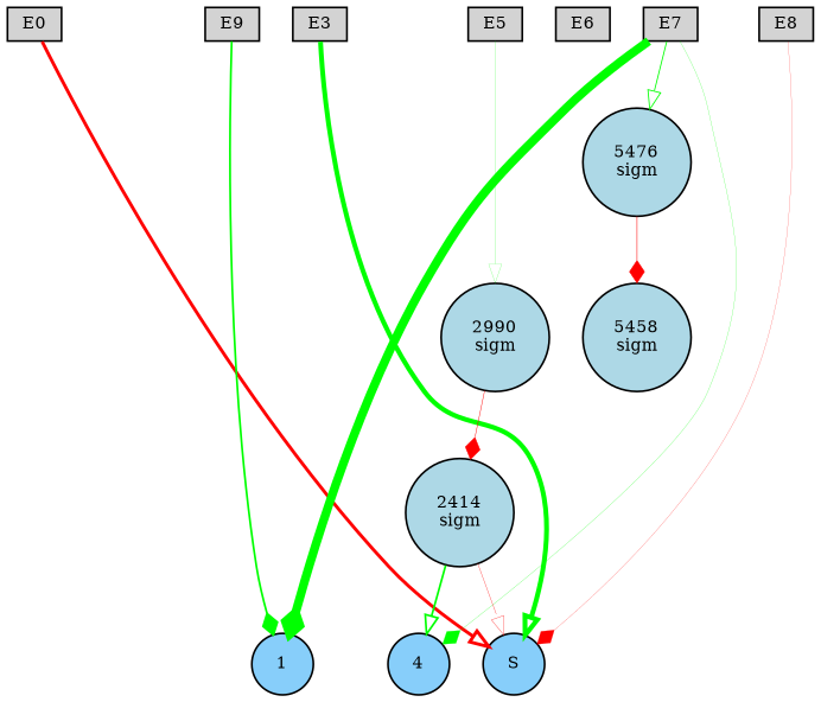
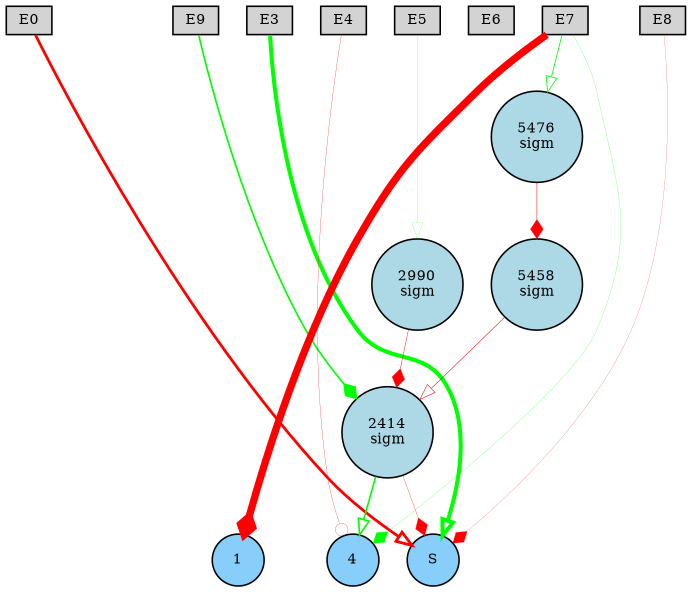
  digraph {
    node [fillcolor=lightgray fontsize=9 shape=box style=filled]
    edge [style=solid]
    E0 [height=0.2 width=0.2]
    n2 [height=0.2 label=E9 width=0.2]
    E3 [height=0.2 width=0.2]
+   E4 [height=0.2 width=0.2]
    E5 [height=0.2 width=0.2]
    E6 [height=0.2 width=0.2]
    E7 [height=0.2 width=0.2]
    E8 [height=0.2 width=0.2]
    1 [fillcolor=lightskyblue height=0.2 shape=circle width=0.2]
    n10 [fillcolor=lightskyblue height=0.2 label=4 shape=circle width=0.2]
    S [fillcolor=lightskyblue height=0.2 shape=circle width=0.2]
    n12 [fillcolor=lightblue height=0.2 label="2414\nsigm" shape=circle width=0.2]
    n13 [fillcolor=lightblue height=0.2 label="2990\nsigm" shape=circle width=0.2]
    n14 [fillcolor=lightblue height=0.2 label="5476\nsigm" shape=circle width=0.2]
    n15 [fillcolor=lightblue height=0.2 label="5458\nsigm" shape=circle width=0.2]
    subgraph sub_1 {
      rank=source
      E0
      n2
      E3
+     E4
      E5
      E6
      E7
      E8
    }
    subgraph sub_2 {
      rank=sink
      1
      n10
      S
    }
    E0 -> S [arrowhead=onormal color=red penwidth=1.7735138116822602]
    n2 -> E3 [style=invis]
-   n2 -> 1 [arrowhead=diamond color=green penwidth=1.0627785450704512]
+   n2 -> n12 [arrowhead=diamond color=green penwidth=1.0627785450704512]
+   E3 -> E4 [style=invis]
    E3 -> S [arrowhead=onormal color=green penwidth=2.5750997295900477]
+   E4 -> E5 [style=invis]
+   E4 -> n10 [arrowhead=odot color=red penwidth=0.16425898217927098]
    E5 -> E6 [style=invis]
    E5 -> n13 [arrowhead=onormal color=green penwidth=0.112525376147175]
    E6 -> E7 [style=invis]
    E7 -> E8 [style=invis]
-   E7 -> 1 [arrowhead=diamond color=green penwidth=4.676789561602198]
+   E7 -> 1 [arrowhead=diamond color=red penwidth=4.676789561602198]
    E7 -> n10 [arrowhead=diamond color=green penwidth=0.1261902119038291]
    E7 -> n14 [arrowhead=onormal color=green penwidth=0.5189359613135581]
    E8 -> S [arrowhead=diamond color=red penwidth=0.11086778493804916]
    1 -> n10 [style=invis]
    n10 -> S [style=invis]
    n12 -> n10 [arrowhead=onormal color=green penwidth=1.0441882668413787]
-   n12 -> S [arrowhead=onormal color=red penwidth=0.17885610545203867]
+   n12 -> S [arrowhead=diamond color=red penwidth=0.17885610545203867]
    n13 -> n12 [arrowhead=diamond color=red penwidth=0.27239434964539316]
    n14 -> n15 [arrowhead=diamond color=red penwidth=0.3254179253872887]
+   n15 -> n12 [arrowhead=onormal color=red penwidth=0.3507978437180419]
  }
